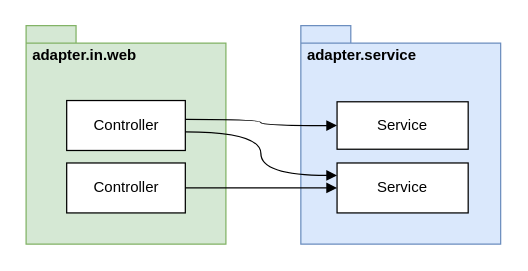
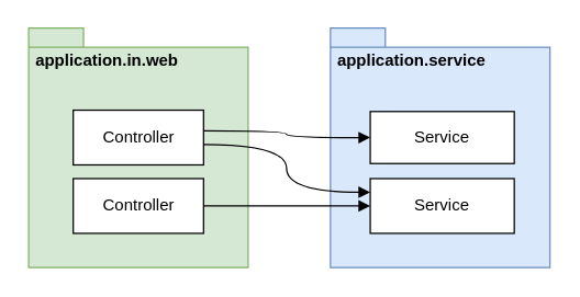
  <mxCell id="0" />
  <mxCell id="1" parent="0" />
- <mxCell id="2" value="&amp;nbsp;adapter.in.web" style="shape=folder;fontStyle=1;spacingTop=10;tabWidth=40;tabHeight=14;tabPosition=left;html=1;whiteSpace=wrap;verticalAlign=top;align=left;fillColor=#d5e8d4;strokeColor=#82b366;" vertex="1" parent="1"><mxGeometry x="20" y="20" width="160" height="175" as="geometry" /></mxCell>
+ <mxCell id="2" value="&amp;nbsp;application.in.web" style="shape=folder;fontStyle=1;spacingTop=10;tabWidth=40;tabHeight=14;tabPosition=left;html=1;whiteSpace=wrap;verticalAlign=top;align=left;fillColor=#d5e8d4;strokeColor=#82b366;" vertex="1" parent="1"><mxGeometry x="20" y="20" width="160" height="175" as="geometry" /></mxCell>
  <mxCell id="3" value="Controller" style="rounded=0;whiteSpace=wrap;html=1;" vertex="1" parent="1"><mxGeometry x="52.5" y="80" width="95" height="40" as="geometry" /></mxCell>
  <mxCell id="4" value="Controller" style="rounded=0;whiteSpace=wrap;html=1;" vertex="1" parent="1"><mxGeometry x="52.5" y="130" width="95" height="40" as="geometry" /></mxCell>
- <mxCell id="5" value="&amp;nbsp;adapter.service" style="shape=folder;fontStyle=1;spacingTop=10;tabWidth=40;tabHeight=14;tabPosition=left;html=1;whiteSpace=wrap;verticalAlign=top;align=left;fillColor=#dae8fc;strokeColor=#6c8ebf;" vertex="1" parent="1"><mxGeometry x="240" y="20" width="160" height="175" as="geometry" /></mxCell>
+ <mxCell id="5" value="&amp;nbsp;application.service" style="shape=folder;fontStyle=1;spacingTop=10;tabWidth=40;tabHeight=14;tabPosition=left;html=1;whiteSpace=wrap;verticalAlign=top;align=left;fillColor=#dae8fc;strokeColor=#6c8ebf;" vertex="1" parent="1"><mxGeometry x="240" y="20" width="160" height="175" as="geometry" /></mxCell>
  <mxCell id="6" value="Service" style="rounded=0;whiteSpace=wrap;html=1;" vertex="1" parent="1"><mxGeometry x="269" y="81" width="105" height="38" as="geometry" /></mxCell>
  <mxCell id="7" value="Service" style="rounded=0;whiteSpace=wrap;html=1;" vertex="1" parent="1"><mxGeometry x="269" y="130" width="105" height="40" as="geometry" /></mxCell>
  <mxCell id="8" style="edgeStyle=orthogonalEdgeStyle;rounded=0;orthogonalLoop=1;jettySize=auto;html=1;endArrow=block;endFill=1;curved=1;" edge="1" parent="1" source="3" target="6"><mxGeometry relative="1" as="geometry"><Array as="points"><mxPoint x="208" y="95" /><mxPoint x="208" y="100" /></Array></mxGeometry></mxCell>
  <mxCell id="9" style="edgeStyle=orthogonalEdgeStyle;rounded=0;orthogonalLoop=1;jettySize=auto;html=1;entryX=0;entryY=0.25;entryDx=0;entryDy=0;endArrow=block;endFill=1;curved=1;" edge="1" parent="1" source="3" target="7"><mxGeometry relative="1" as="geometry"><Array as="points"><mxPoint x="208" y="105" /><mxPoint x="208" y="140" /></Array></mxGeometry></mxCell>
  <mxCell id="10" style="edgeStyle=orthogonalEdgeStyle;rounded=0;orthogonalLoop=1;jettySize=auto;html=1;endArrow=block;endFill=1;" edge="1" parent="1" source="4" target="7"><mxGeometry relative="1" as="geometry" /></mxCell>
